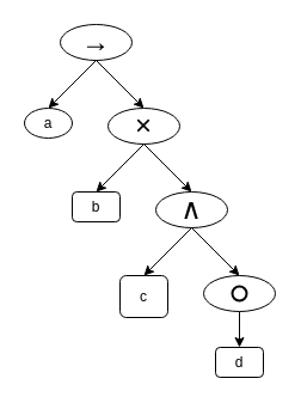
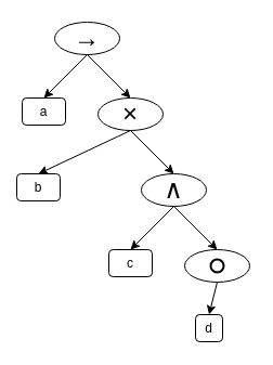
  <mxCell id="0" />
  <mxCell id="1" parent="0" />
  <mxCell id="2" value="→" style="ellipse;whiteSpace=wrap;html=1;fontSize=24;" vertex="1" parent="1"><mxGeometry x="50" y="20" width="60" height="30" as="geometry" /></mxCell>
  <mxCell id="3" value="" style="endArrow=classic;html=1;rounded=0;fontFamily=Helvetica;fontSize=12;fontColor=default;entryX=0.5;entryY=0;entryDx=0;entryDy=0;" edge="1" parent="1" target="5"><mxGeometry width="50" height="50" relative="1" as="geometry"><mxPoint x="80" y="50" as="sourcePoint" /><mxPoint x="40" y="90" as="targetPoint" /></mxGeometry></mxCell>
  <mxCell id="4" value="" style="endArrow=classic;html=1;rounded=0;fontFamily=Helvetica;fontSize=12;fontColor=default;exitX=0.5;exitY=1;exitDx=0;exitDy=0;" edge="1" parent="1" source="2"><mxGeometry width="50" height="50" relative="1" as="geometry"><mxPoint x="90" y="60" as="sourcePoint" /><mxPoint x="120" y="90" as="targetPoint" /></mxGeometry></mxCell>
- <mxCell id="5" value="a" style="ellipse;whiteSpace=wrap;html=1;strokeColor=default;align=center;verticalAlign=middle;fontFamily=Helvetica;fontSize=12;fontColor=default;fillColor=default;" vertex="1" parent="1"><mxGeometry x="20" y="90" width="40" height="25" as="geometry" /></mxCell>
+ <mxCell id="5" value="a" style="rounded=1;whiteSpace=wrap;html=1;strokeColor=default;align=center;verticalAlign=middle;fontFamily=Helvetica;fontSize=12;fontColor=default;fillColor=default;" vertex="1" parent="1"><mxGeometry x="20" y="90" width="40" height="25" as="geometry" /></mxCell>
  <mxCell id="6" value="×" style="ellipse;whiteSpace=wrap;html=1;fontSize=24;align=center;" vertex="1" parent="1"><mxGeometry x="90" y="90" width="60" height="30" as="geometry" /></mxCell>
  <mxCell id="7" value="" style="endArrow=classic;html=1;rounded=0;fontFamily=Helvetica;fontSize=12;fontColor=default;exitX=0.5;exitY=1;exitDx=0;exitDy=0;entryX=0.5;entryY=0;entryDx=0;entryDy=0;" edge="1" parent="1" source="6" target="10"><mxGeometry width="50" height="50" relative="1" as="geometry"><mxPoint x="90" y="60" as="sourcePoint" /><mxPoint x="120" y="170" as="targetPoint" /></mxGeometry></mxCell>
- <mxCell id="8" value="c" style="rounded=1;whiteSpace=wrap;html=1;strokeColor=default;align=center;verticalAlign=middle;fontFamily=Helvetica;fontSize=12;fontColor=default;fillColor=default;" vertex="1" parent="1"><mxGeometry x="100" y="230" width="40" height="35" as="geometry" /></mxCell>
- <mxCell id="9" value="d" style="rounded=1;whiteSpace=wrap;html=1;strokeColor=default;align=center;verticalAlign=middle;fontFamily=Helvetica;fontSize=12;fontColor=default;fillColor=default;" vertex="1" parent="1"><mxGeometry x="180" y="290" width="40" height="25" as="geometry" /></mxCell>
- <mxCell id="10" value="b" style="rounded=1;whiteSpace=wrap;html=1;strokeColor=default;align=center;verticalAlign=middle;fontFamily=Helvetica;fontSize=12;fontColor=default;fillColor=default;" vertex="1" parent="1"><mxGeometry x="60" y="160" width="40" height="25" as="geometry" /></mxCell>
+ <mxCell id="8" value="c" style="rounded=1;whiteSpace=wrap;html=1;strokeColor=default;align=center;verticalAlign=middle;fontFamily=Helvetica;fontSize=12;fontColor=default;fillColor=default;" vertex="1" parent="1"><mxGeometry x="100" y="230" width="40" height="25" as="geometry" /></mxCell>
+ <mxCell id="9" value="d" style="rounded=1;whiteSpace=wrap;html=1;strokeColor=default;align=center;verticalAlign=middle;fontFamily=Helvetica;fontSize=12;fontColor=default;fillColor=default;" vertex="1" parent="1"><mxGeometry x="180" y="290" width="25" height="25" as="geometry" /></mxCell>
+ <mxCell id="10" value="b" style="rounded=1;whiteSpace=wrap;html=1;strokeColor=default;align=center;verticalAlign=middle;fontFamily=Helvetica;fontSize=12;fontColor=default;fillColor=default;" vertex="1" parent="1"><mxGeometry x="15" y="160" width="40" height="25" as="geometry" /></mxCell>
  <mxCell id="11" value="" style="endArrow=classic;html=1;rounded=0;fontFamily=Helvetica;fontSize=12;fontColor=default;exitX=0.5;exitY=1;exitDx=0;exitDy=0;entryX=0.5;entryY=0;entryDx=0;entryDy=0;" edge="1" parent="1" source="6" target="12"><mxGeometry width="50" height="50" relative="1" as="geometry"><mxPoint x="90" y="60" as="sourcePoint" /><mxPoint x="160" y="160" as="targetPoint" /></mxGeometry></mxCell>
  <mxCell id="12" value="∧" style="ellipse;whiteSpace=wrap;html=1;fontSize=24;align=center;" vertex="1" parent="1"><mxGeometry x="130" y="160" width="60" height="30" as="geometry" /></mxCell>
  <mxCell id="13" value="" style="endArrow=classic;html=1;rounded=0;fontFamily=Helvetica;fontSize=12;fontColor=default;exitX=0.5;exitY=1;exitDx=0;exitDy=0;entryX=0.5;entryY=0;entryDx=0;entryDy=0;" edge="1" parent="1" source="12" target="8"><mxGeometry width="50" height="50" relative="1" as="geometry"><mxPoint x="130" y="130" as="sourcePoint" /><mxPoint x="90" y="170" as="targetPoint" /></mxGeometry></mxCell>
  <mxCell id="14" value="" style="ellipse;whiteSpace=wrap;html=1;fontSize=24;align=center;" vertex="1" parent="1"><mxGeometry x="170" y="230" width="60" height="30" as="geometry" /></mxCell>
  <mxCell id="15" value="" style="endArrow=classic;html=1;rounded=0;fontFamily=Helvetica;fontSize=12;fontColor=default;exitX=0.5;exitY=1;exitDx=0;exitDy=0;entryX=0.5;entryY=0;entryDx=0;entryDy=0;" edge="1" parent="1" source="12" target="14"><mxGeometry width="50" height="50" relative="1" as="geometry"><mxPoint x="130" y="130" as="sourcePoint" /><mxPoint x="170" y="170" as="targetPoint" /></mxGeometry></mxCell>
  <mxCell id="16" value="" style="endArrow=classic;html=1;rounded=0;fontFamily=Helvetica;fontSize=12;fontColor=default;exitX=0.5;exitY=1;exitDx=0;exitDy=0;entryX=0.5;entryY=0;entryDx=0;entryDy=0;" edge="1" parent="1" source="14" target="9"><mxGeometry width="50" height="50" relative="1" as="geometry"><mxPoint x="170" y="200" as="sourcePoint" /><mxPoint x="210" y="240" as="targetPoint" /></mxGeometry></mxCell>
  <mxCell id="17" value="" style="ellipse;whiteSpace=wrap;html=1;strokeColor=default;align=center;verticalAlign=middle;fontFamily=Helvetica;fontSize=12;fontColor=default;fillColor=none;strokeWidth=2;" vertex="1" parent="1"><mxGeometry x="194" y="239" width="12" height="12" as="geometry" /></mxCell>
